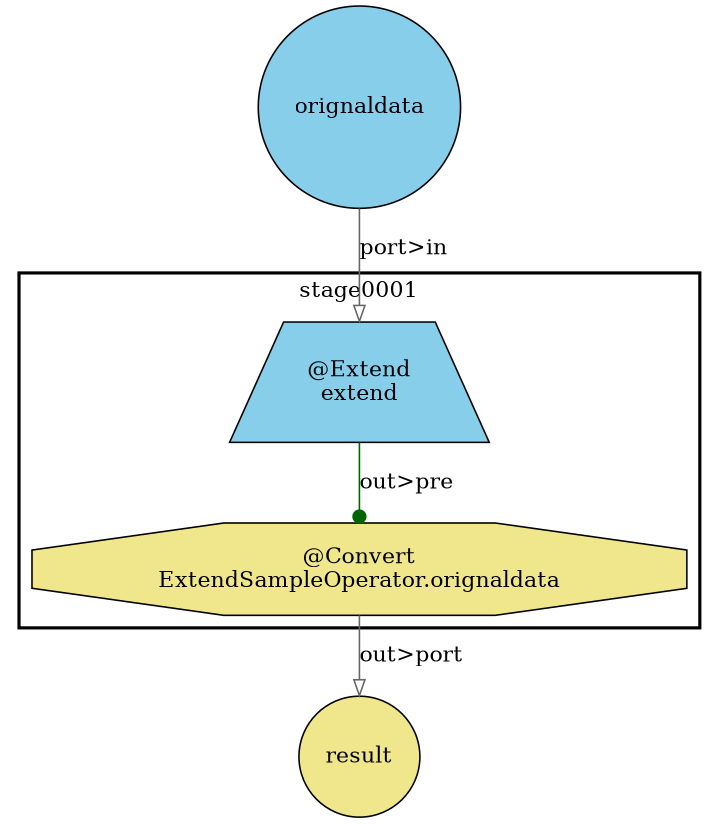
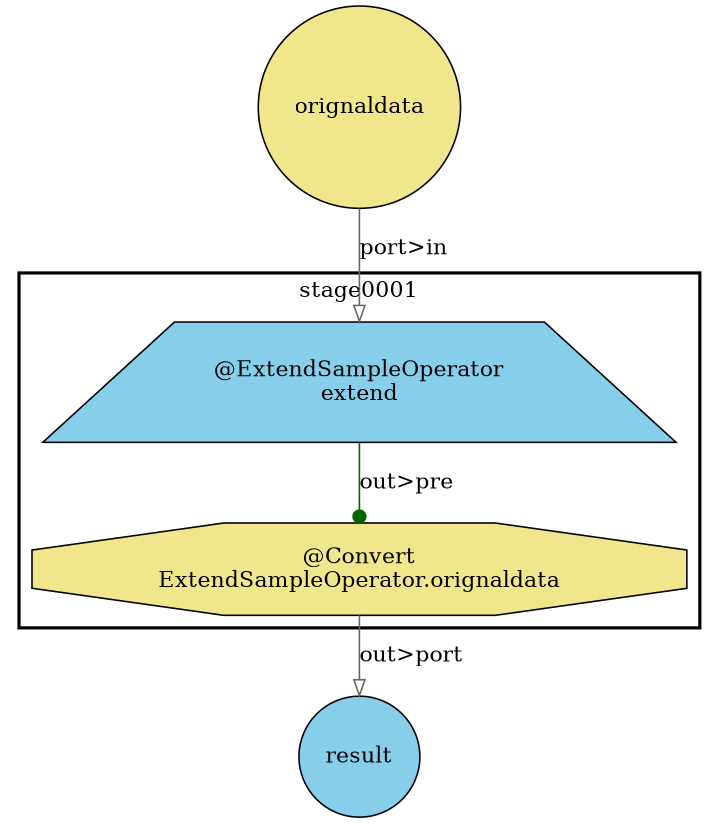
  digraph {
    node [fillcolor=khaki shape=circle style=filled]
    edge [arrowhead=onormal color=gray40]
    n1 [label="@Convert\nExtendSampleOperator.orignaldata" shape=octagon]
-   n2 [fillcolor=skyblue label="@Extend\nextend" shape=trapezium]
-   n3 [label=result]
-   n4 [fillcolor=skyblue label=orignaldata]
+   n2 [fillcolor=skyblue label="@ExtendSampleOperator\nextend" shape=trapezium]
+   n3 [fillcolor=skyblue label=result]
+   n4 [label=orignaldata]
    subgraph cluster_1 {
      label=stage0001
      style=bold
      n1
      n2
    }
    n1 -> n3 [label="out>port"]
    n2 -> n1 [arrowhead=dot color=darkgreen label="out>pre"]
    n4 -> n2 [label="port>in"]
  }
